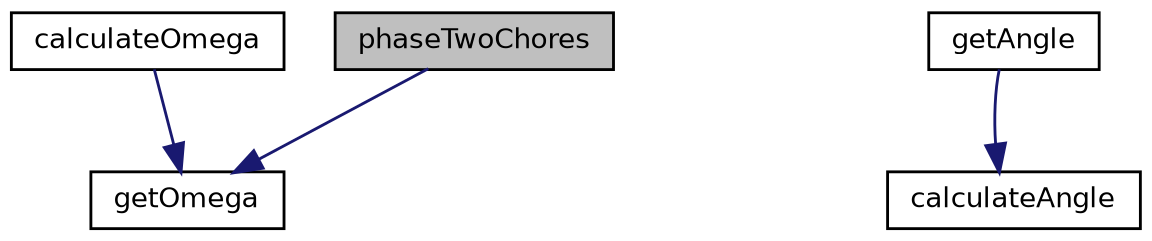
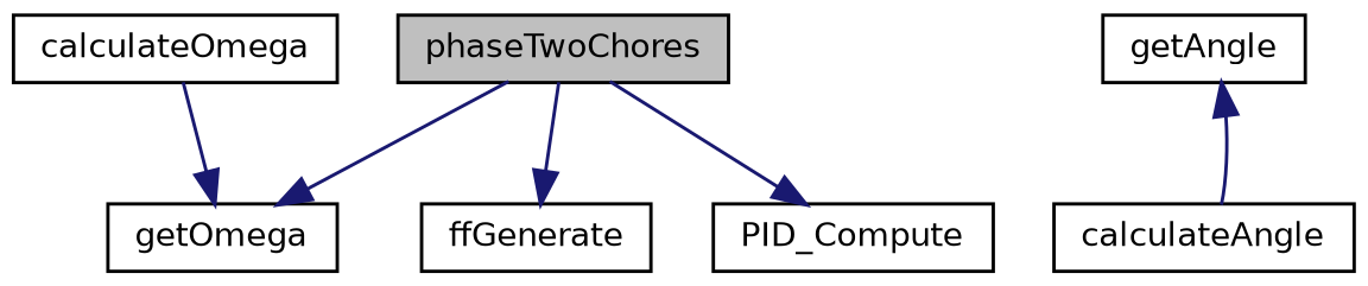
  digraph {
    rankdir=TB
    node [color=black fillcolor=white fontname=Helvetica fontsize=10 shape=record style=filled]
    edge [color=midnightblue fontname=Helvetica fontsize=10 labelfontname=Helvetica labelfontsize=10 style=solid]
    n1 [fillcolor=grey75 fontcolor=black height=0.2 label=phaseTwoChores width=0.4]
    n2 [height=0.2 label=getOmega width=0.4]
+   n3 [height=0.2 label=ffGenerate width=0.4]
+   n4 [height=0.2 label=PID_Compute width=0.4]
    n5 [height=0.2 label=getAngle width=0.4]
    n6 [height=0.2 label=calculateAngle width=0.4]
    n7 [height=0.2 label=calculateOmega width=0.4]
    n1 -> n2
-   n5 -> n6
+   n1 -> n3
+   n1 -> n4
+   n6 -> n5
    n7 -> n2
  }
